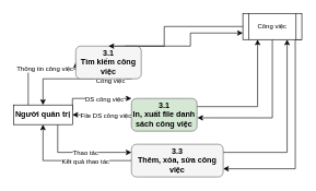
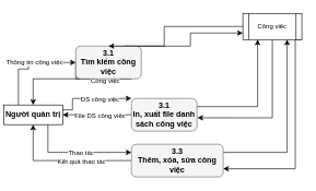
  <mxCell id="0" />
  <mxCell id="1" parent="0" />
  <mxCell id="2" style="edgeStyle=orthogonalEdgeStyle;rounded=0;orthogonalLoop=1;jettySize=auto;html=1;exitX=0.25;exitY=0;exitDx=0;exitDy=0;entryX=0;entryY=0.5;entryDx=0;entryDy=0;" edge="1" parent="1" source="8" target="12"><mxGeometry relative="1" as="geometry"><mxPoint x="-37.5" y="165" as="sourcePoint" /><mxPoint x="180" y="93" as="targetPoint" /><Array as="points"><mxPoint x="43" y="105" /></Array></mxGeometry></mxCell>
  <mxCell id="3" value="Thông tin công việc" style="edgeLabel;html=1;align=center;verticalAlign=middle;resizable=0;points=[];fontSize=10;" vertex="1" connectable="0" parent="2"><mxGeometry x="0.166" y="2" relative="1" as="geometry"><mxPoint as="offset" /></mxGeometry></mxCell>
  <mxCell id="4" style="edgeStyle=orthogonalEdgeStyle;rounded=0;orthogonalLoop=1;jettySize=auto;html=1;exitX=1;exitY=0.25;exitDx=0;exitDy=0;entryX=0;entryY=0;entryDx=0;entryDy=0;fontSize=10;fontColor=#000000;" edge="1" parent="1" source="8" target="20"><mxGeometry relative="1" as="geometry"><Array as="points"><mxPoint x="110" y="150" /></Array></mxGeometry></mxCell>
  <mxCell id="5" value="DS công việc" style="edgeLabel;html=1;align=center;verticalAlign=middle;resizable=0;points=[];fontSize=10;fontColor=#000000;" vertex="1" connectable="0" parent="4"><mxGeometry x="0.11" y="1" relative="1" as="geometry"><mxPoint x="5.83" y="1" as="offset" /></mxGeometry></mxCell>
  <mxCell id="6" style="edgeStyle=orthogonalEdgeStyle;rounded=0;orthogonalLoop=1;jettySize=auto;html=1;exitX=0.75;exitY=1;exitDx=0;exitDy=0;entryX=0;entryY=0.25;entryDx=0;entryDy=0;fontSize=10;fontColor=#000000;" edge="1" parent="1" source="8" target="24"><mxGeometry relative="1" as="geometry" /></mxCell>
  <mxCell id="7" value="Thao tác" style="edgeLabel;html=1;align=center;verticalAlign=middle;resizable=0;points=[];fontSize=10;fontColor=#000000;" vertex="1" connectable="0" parent="6"><mxGeometry x="0.086" relative="1" as="geometry"><mxPoint as="offset" /></mxGeometry></mxCell>
- <mxCell id="8" value="Người quản trị" style="rounded=0;whiteSpace=wrap;html=1;strokeWidth=1;fontStyle=1" vertex="1" parent="1"><mxGeometry x="20" y="160" width="90" height="30" as="geometry" /></mxCell>
+ <mxCell id="8" value="Người quản trị" style="rounded=0;whiteSpace=wrap;html=1;strokeWidth=1;fontStyle=1" vertex="1" parent="1"><mxGeometry x="5" y="160" width="90" height="30" as="geometry" /></mxCell>
  <mxCell id="9" style="edgeStyle=orthogonalEdgeStyle;rounded=0;orthogonalLoop=1;jettySize=auto;html=1;exitX=0;exitY=0.5;exitDx=0;exitDy=0;fontSize=12;entryX=0.5;entryY=0;entryDx=0;entryDy=0;" edge="1" parent="1" source="12" target="8"><mxGeometry relative="1" as="geometry"><mxPoint x="-30" y="180" as="targetPoint" /><Array as="points"><mxPoint x="200" y="120" /><mxPoint x="65" y="120" /></Array></mxGeometry></mxCell>
  <mxCell id="10" value="Công việc" style="edgeLabel;html=1;align=center;verticalAlign=middle;resizable=0;points=[];fontSize=10;" vertex="1" connectable="0" parent="9"><mxGeometry x="0.005" y="1" relative="1" as="geometry"><mxPoint as="offset" /></mxGeometry></mxCell>
  <mxCell id="11" style="edgeStyle=orthogonalEdgeStyle;rounded=0;orthogonalLoop=1;jettySize=auto;html=1;exitX=0.75;exitY=0;exitDx=0;exitDy=0;entryX=0;entryY=0.75;entryDx=0;entryDy=0;fontSize=10;" edge="1" parent="1" source="12" target="16"><mxGeometry relative="1" as="geometry"><Array as="points"><mxPoint x="290" y="50" /></Array></mxGeometry></mxCell>
  <mxCell id="12" value="3.1&lt;br&gt;Tìm kiếm công việc" style="rounded=1;whiteSpace=wrap;html=1;labelBackgroundColor=none;strokeColor=#666666;strokeWidth=1;fontSize=12;fillColor=#f5f5f5;fontStyle=1;" vertex="1" parent="1"><mxGeometry x="115" y="70" width="100" height="50" as="geometry" /></mxCell>
  <mxCell id="13" style="edgeStyle=orthogonalEdgeStyle;rounded=0;orthogonalLoop=1;jettySize=auto;html=1;fontSize=10;exitX=0;exitY=0.5;exitDx=0;exitDy=0;entryX=0.5;entryY=0;entryDx=0;entryDy=0;" edge="1" parent="1" source="16" target="12"><mxGeometry relative="1" as="geometry"><mxPoint x="500" y="30" as="sourcePoint" /><mxPoint x="270" y="0" as="targetPoint" /><Array as="points"><mxPoint x="250" y="40" /></Array></mxGeometry></mxCell>
  <mxCell id="14" style="edgeStyle=orthogonalEdgeStyle;rounded=0;orthogonalLoop=1;jettySize=auto;html=1;exitX=0.5;exitY=1;exitDx=0;exitDy=0;entryX=1.007;entryY=0.593;entryDx=0;entryDy=0;entryPerimeter=0;fontSize=10;fontColor=#000000;" edge="1" parent="1" source="16" target="20"><mxGeometry relative="1" as="geometry" /></mxCell>
  <mxCell id="15" style="edgeStyle=orthogonalEdgeStyle;rounded=0;orthogonalLoop=1;jettySize=auto;html=1;exitX=1;exitY=1;exitDx=0;exitDy=0;entryX=1;entryY=0.75;entryDx=0;entryDy=0;fontSize=10;fontColor=#000000;" edge="1" parent="1" source="16" target="24"><mxGeometry relative="1" as="geometry"><Array as="points"><mxPoint x="450" y="60" /><mxPoint x="450" y="258" /></Array></mxGeometry></mxCell>
  <mxCell id="16" value="Công việc" style="shape=process;whiteSpace=wrap;html=1;backgroundOutline=1;labelBackgroundColor=none;strokeColor=#000000;strokeWidth=1;gradientColor=none;fontSize=10;" vertex="1" parent="1"><mxGeometry x="370" y="20" width="90" height="40" as="geometry" /></mxCell>
  <mxCell id="17" style="edgeStyle=orthogonalEdgeStyle;rounded=0;orthogonalLoop=1;jettySize=auto;html=1;exitX=0;exitY=0.5;exitDx=0;exitDy=0;entryX=1;entryY=0.5;entryDx=0;entryDy=0;fontSize=10;fontColor=#000000;" edge="1" parent="1" source="20" target="8"><mxGeometry relative="1" as="geometry" /></mxCell>
  <mxCell id="18" value="File DS công việc" style="edgeLabel;html=1;align=center;verticalAlign=middle;resizable=0;points=[];fontSize=10;fontColor=#000000;" vertex="1" connectable="0" parent="17"><mxGeometry x="0.096" relative="1" as="geometry"><mxPoint x="9.33" as="offset" /></mxGeometry></mxCell>
  <mxCell id="19" style="edgeStyle=orthogonalEdgeStyle;rounded=0;orthogonalLoop=1;jettySize=auto;html=1;exitX=1;exitY=0.25;exitDx=0;exitDy=0;entryX=0.25;entryY=1;entryDx=0;entryDy=0;fontSize=10;fontColor=#000000;" edge="1" parent="1" source="20" target="16"><mxGeometry relative="1" as="geometry" /></mxCell>
- <mxCell id="20" value="3.1&lt;br&gt;In, xuất file danh sách công việc" style="rounded=1;whiteSpace=wrap;html=1;labelBackgroundColor=none;strokeColor=#666666;strokeWidth=1;fontSize=12;fillColor=#d5e8d4;fontStyle=1;" vertex="1" parent="1"><mxGeometry x="200" y="150" width="100" height="50" as="geometry" /></mxCell>
+ <mxCell id="20" value="3.1&lt;br&gt;In, xuất file danh sách công việc" style="rounded=1;whiteSpace=wrap;html=1;labelBackgroundColor=none;strokeColor=#666666;strokeWidth=1;fontSize=12;fillColor=#f5f5f5;fontStyle=1;" vertex="1" parent="1"><mxGeometry x="200" y="150" width="100" height="50" as="geometry" /></mxCell>
  <mxCell id="21" style="edgeStyle=orthogonalEdgeStyle;rounded=0;orthogonalLoop=1;jettySize=auto;html=1;exitX=0;exitY=0.5;exitDx=0;exitDy=0;entryX=0.5;entryY=1;entryDx=0;entryDy=0;fontSize=10;fontColor=#000000;" edge="1" parent="1" source="24" target="8"><mxGeometry relative="1" as="geometry" /></mxCell>
  <mxCell id="22" value="Kết quả thao tác" style="edgeLabel;html=1;align=center;verticalAlign=middle;resizable=0;points=[];fontSize=10;fontColor=#000000;" vertex="1" connectable="0" parent="21"><mxGeometry x="-0.184" relative="1" as="geometry"><mxPoint x="7.62" as="offset" /></mxGeometry></mxCell>
  <mxCell id="23" style="edgeStyle=orthogonalEdgeStyle;rounded=0;orthogonalLoop=1;jettySize=auto;html=1;exitX=1;exitY=0.25;exitDx=0;exitDy=0;entryX=0.75;entryY=1;entryDx=0;entryDy=0;fontSize=10;fontColor=#000000;" edge="1" parent="1" source="24" target="16"><mxGeometry relative="1" as="geometry" /></mxCell>
  <mxCell id="24" value="3.3&lt;br&gt;Thêm, xóa, sửa công việc" style="rounded=1;whiteSpace=wrap;html=1;labelBackgroundColor=none;strokeColor=#666666;strokeWidth=1;fontSize=12;fillColor=#f5f5f5;fontStyle=1;" vertex="1" parent="1"><mxGeometry x="200" y="220" width="140" height="50" as="geometry" /></mxCell>
